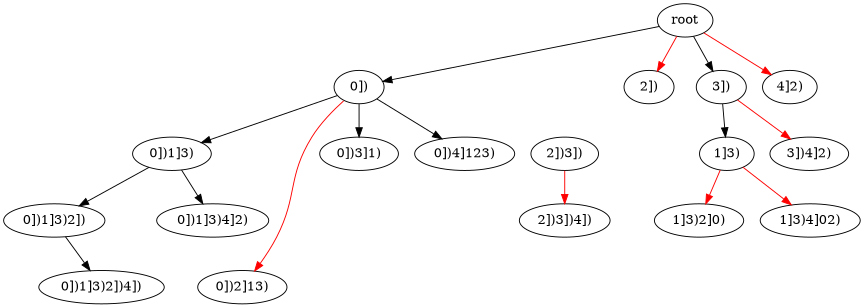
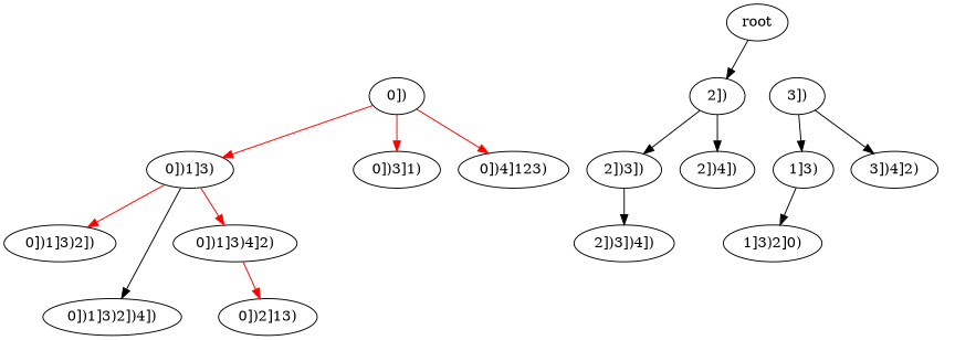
  strict digraph {
    "0])1]3)2])"
    "0])1]3)2])4])"
    "0])1]3)"
    "0])1]3)4]2)"
    "0])"
    "0])2]13)"
    "0])3]1)"
    "0])4]123)"
    root
    "2])"
    "3])"
-   "4]2)"
    "1]3)"
    "1]3)2]0)"
-   "1]3)4]02)"
    "2])3])"
+   "2])4])"
    "3])4]2)"
    "2])3])4])"
-   "0])1]3)2])" -> "0])1]3)2])4])"
-   "0])1]3)" -> "0])1]3)2])"
-   "0])1]3)" -> "0])1]3)4]2)" [color=black]
-   "0])" -> "0])1]3)"
-   "0])" -> "0])2]13)" [color=red]
-   "0])" -> "0])3]1)" [color=black]
-   "0])" -> "0])4]123)" [color=black]
-   root -> "0])"
-   root -> "2])" [color=red]
-   root -> "3])"
-   root -> "4]2)" [color=red]
+   "0])1]3)" -> "0])1]3)2])4])"
+   "0])1]3)" -> "0])1]3)2])" [color=red]
+   "0])1]3)" -> "0])1]3)4]2)" [color=red]
+   "0])" -> "0])1]3)" [color=red]
+   "0])1]3)4]2)" -> "0])2]13)" [color=red]
+   "0])" -> "0])3]1)" [color=red]
+   "0])" -> "0])4]123)" [color=red]
+   root -> "2])"
+   "2])" -> "2])3])"
+   "2])" -> "2])4])"
    "3])" -> "1]3)"
-   "3])" -> "3])4]2)" [color=red]
-   "1]3)" -> "1]3)2]0)" [color=red]
-   "1]3)" -> "1]3)4]02)" [color=red]
-   "2])3])" -> "2])3])4])" [color=red]
+   "3])" -> "3])4]2)" [color=black]
+   "1]3)" -> "1]3)2]0)" [color=black]
+   "2])3])" -> "2])3])4])"
  }
